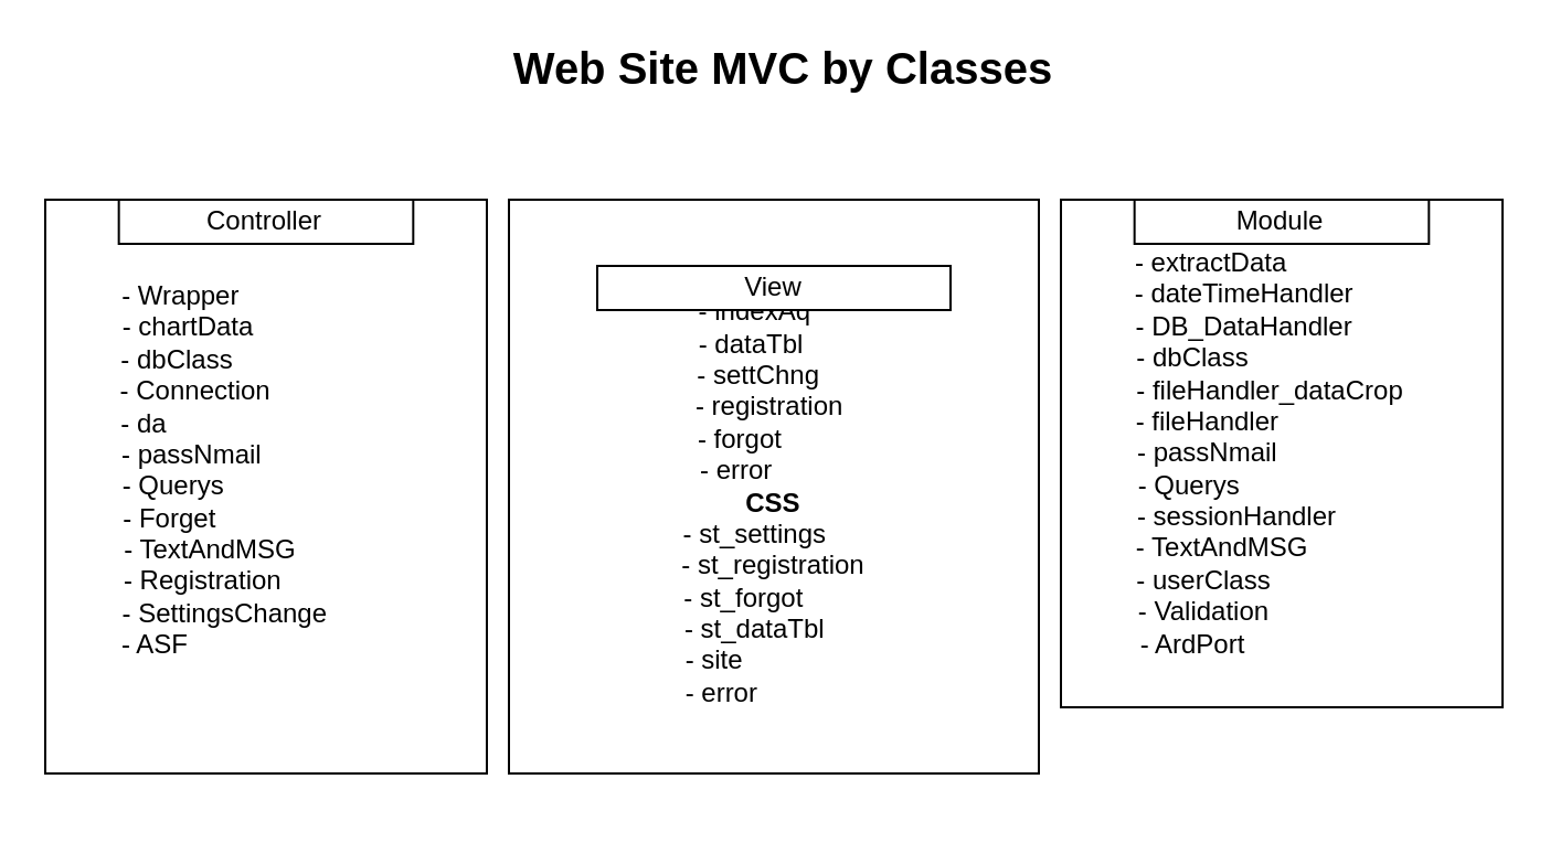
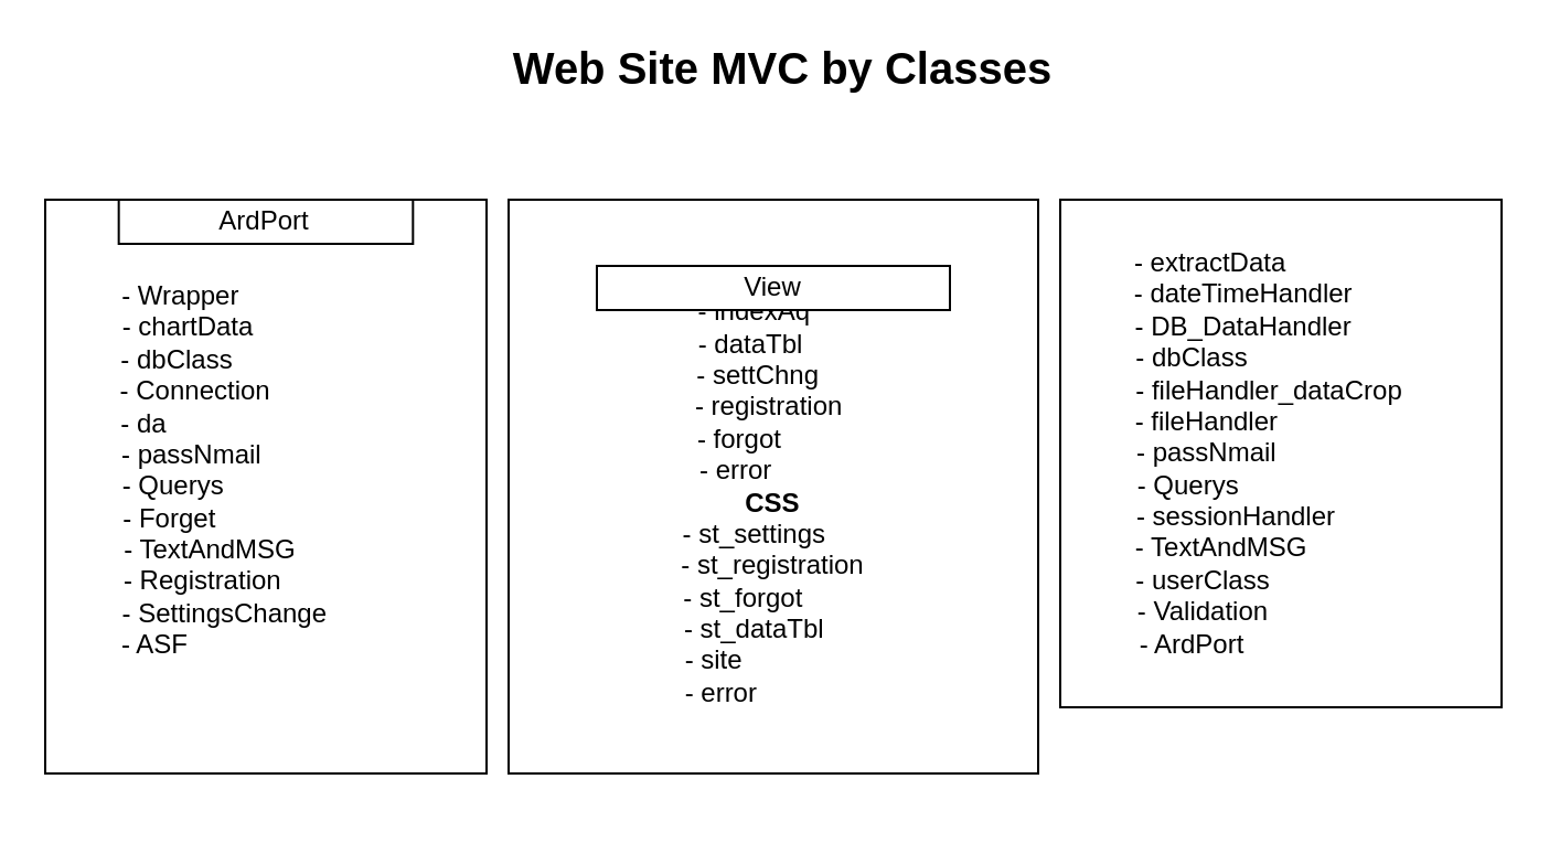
  <mxCell id="0" />
  <mxCell id="1" parent="0" />
  <mxCell id="2" value="&lt;b&gt;&lt;font style=&quot;font-size: 20px&quot;&gt;Web Site MVC by Classes&lt;/font&gt;&lt;/b&gt;" style="text;html=1;align=center;verticalAlign=middle;resizable=0;points=[];autosize=1;strokeColor=none;fillColor=none;" vertex="1" parent="1"><mxGeometry x="224" y="20" width="260" height="20" as="geometry" /></mxCell>
  <mxCell id="3" value="" style="group" vertex="1" connectable="0" parent="1"><mxGeometry x="230" y="90" width="240" height="260" as="geometry" /></mxCell>
  <mxCell id="4" value="&lt;b&gt;HTML&lt;/b&gt;&lt;br&gt;- indexAq&amp;nbsp; &amp;nbsp; &amp;nbsp;&lt;br&gt;- dataTbl&amp;nbsp; &amp;nbsp; &amp;nbsp;&amp;nbsp;&lt;br&gt;- settChng&amp;nbsp; &amp;nbsp;&amp;nbsp;&lt;br&gt;- registration&amp;nbsp;&lt;br&gt;- forgot&amp;nbsp; &amp;nbsp; &amp;nbsp; &amp;nbsp; &amp;nbsp;&lt;br&gt;- error&amp;nbsp; &amp;nbsp; &amp;nbsp; &amp;nbsp; &amp;nbsp;&amp;nbsp;&lt;br&gt;&lt;b&gt;CSS&lt;/b&gt;&lt;br&gt;-&amp;nbsp;st_settings&amp;nbsp; &amp;nbsp; &amp;nbsp;&lt;br&gt;-&amp;nbsp;st_registration&lt;br&gt;-&amp;nbsp;st_forgot&amp;nbsp; &amp;nbsp; &amp;nbsp; &amp;nbsp;&amp;nbsp;&lt;br&gt;-&amp;nbsp;st_dataTbl&amp;nbsp; &amp;nbsp; &amp;nbsp;&lt;br&gt;-&amp;nbsp;site&amp;nbsp; &amp;nbsp; &amp;nbsp; &amp;nbsp; &amp;nbsp; &amp;nbsp; &amp;nbsp; &amp;nbsp;&amp;nbsp;&lt;br&gt;-&amp;nbsp;error&amp;nbsp; &amp;nbsp; &amp;nbsp; &amp;nbsp; &amp;nbsp; &amp;nbsp; &amp;nbsp;&amp;nbsp;" style="rounded=0;whiteSpace=wrap;html=1;" vertex="1" parent="3"><mxGeometry width="240" height="260" as="geometry" /></mxCell>
  <mxCell id="5" value="View" style="rounded=0;whiteSpace=wrap;html=1;" vertex="1" parent="3"><mxGeometry x="40" y="30" width="160" height="20" as="geometry" /></mxCell>
  <mxCell id="6" value="" style="group" vertex="1" connectable="0" parent="1"><mxGeometry x="20" y="90" width="200" height="270" as="geometry" /></mxCell>
  <mxCell id="7" value="&lt;span&gt;- Wrapper&amp;nbsp; &amp;nbsp; &amp;nbsp; &amp;nbsp; &amp;nbsp; &amp;nbsp; &amp;nbsp; &amp;nbsp; &amp;nbsp; &amp;nbsp; &amp;nbsp; &amp;nbsp;&lt;/span&gt;&lt;br&gt;&lt;span&gt;- chartData&amp;nbsp; &amp;nbsp; &amp;nbsp; &amp;nbsp; &amp;nbsp; &amp;nbsp;&amp;nbsp;&amp;nbsp; &amp;nbsp; &amp;nbsp; &amp;nbsp; &amp;nbsp;&lt;/span&gt;&lt;br&gt;&lt;span&gt;-&amp;nbsp;dbClass&amp;nbsp; &amp;nbsp; &amp;nbsp; &amp;nbsp; &amp;nbsp; &amp;nbsp; &amp;nbsp; &amp;nbsp; &amp;nbsp; &amp;nbsp; &amp;nbsp; &amp;nbsp;&amp;nbsp;&lt;/span&gt;&lt;br&gt;&lt;span&gt;&amp;nbsp;-&amp;nbsp;&lt;/span&gt;Connection&amp;nbsp; &amp;nbsp; &amp;nbsp; &amp;nbsp; &amp;nbsp; &amp;nbsp; &amp;nbsp; &amp;nbsp; &amp;nbsp; &amp;nbsp;&amp;nbsp;&lt;br&gt;&lt;span&gt;- da&amp;nbsp; &amp;nbsp; &amp;nbsp; &amp;nbsp; &amp;nbsp; &amp;nbsp; &amp;nbsp;&amp;nbsp;&amp;nbsp; &amp;nbsp; &amp;nbsp; &amp;nbsp; &amp;nbsp; &amp;nbsp; &amp;nbsp; &amp;nbsp; &amp;nbsp; &amp;nbsp;&lt;/span&gt;&lt;br&gt;&lt;span&gt;- passNmail&amp;nbsp; &amp;nbsp; &amp;nbsp; &amp;nbsp; &amp;nbsp; &amp;nbsp; &amp;nbsp; &amp;nbsp; &amp;nbsp; &amp;nbsp;&amp;nbsp;&lt;/span&gt;&lt;br&gt;&lt;span&gt;- Querys&amp;nbsp; &amp;nbsp; &amp;nbsp; &amp;nbsp; &amp;nbsp; &amp;nbsp; &amp;nbsp; &amp;nbsp; &amp;nbsp; &amp;nbsp; &amp;nbsp; &amp;nbsp; &amp;nbsp;&lt;/span&gt;&lt;br&gt;&lt;span&gt;- Forget&amp;nbsp; &amp;nbsp; &amp;nbsp; &amp;nbsp; &amp;nbsp; &amp;nbsp; &amp;nbsp;&amp;nbsp;&amp;nbsp;&amp;nbsp; &amp;nbsp; &amp;nbsp; &amp;nbsp; &amp;nbsp; &amp;nbsp;&lt;/span&gt;&lt;br&gt;&lt;span&gt;- TextAndMSG&amp;nbsp; &amp;nbsp; &amp;nbsp; &amp;nbsp; &amp;nbsp; &amp;nbsp; &amp;nbsp; &amp;nbsp;&lt;/span&gt;&lt;br&gt;&lt;span&gt;- Registration&amp;nbsp; &amp;nbsp; &amp;nbsp; &amp;nbsp; &amp;nbsp; &amp;nbsp; &amp;nbsp; &amp;nbsp; &amp;nbsp;&lt;/span&gt;&lt;br&gt;&lt;span&gt;- SettingsChange&amp;nbsp; &amp;nbsp; &amp;nbsp; &amp;nbsp; &amp;nbsp; &amp;nbsp;&lt;br&gt;&lt;/span&gt;- ASF&amp;nbsp; &amp;nbsp; &amp;nbsp; &amp;nbsp; &amp;nbsp; &amp;nbsp; &amp;nbsp; &amp;nbsp; &amp;nbsp; &amp;nbsp; &amp;nbsp; &amp;nbsp;&amp;nbsp; &amp;nbsp; &amp;nbsp; &amp;nbsp;&lt;span&gt;&lt;br&gt;&amp;nbsp; &amp;nbsp; &amp;nbsp; &amp;nbsp; &amp;nbsp; &amp;nbsp; &amp;nbsp; &amp;nbsp; &amp;nbsp; &amp;nbsp; &amp;nbsp;&lt;/span&gt;" style="rounded=0;whiteSpace=wrap;html=1;" vertex="1" parent="6"><mxGeometry width="200" height="260" as="geometry" /></mxCell>
- <mxCell id="8" value="Controller" style="rounded=0;whiteSpace=wrap;html=1;" vertex="1" parent="6"><mxGeometry x="33.333" width="133.333" height="20" as="geometry" /></mxCell>
+ <mxCell id="8" value="ArdPort" style="rounded=0;whiteSpace=wrap;html=1;" vertex="1" parent="6"><mxGeometry x="33.333" width="133.333" height="20" as="geometry" /></mxCell>
  <mxCell id="9" value="M" style="group" vertex="1" connectable="0" parent="1"><mxGeometry x="480" y="90" width="200" height="230" as="geometry" /></mxCell>
  <mxCell id="10" value="- extractData&amp;nbsp; &amp;nbsp; &amp;nbsp; &amp;nbsp; &amp;nbsp; &amp;nbsp; &amp;nbsp; &amp;nbsp; &amp;nbsp; &amp;nbsp;&lt;br&gt;- dateTimeHandler&amp;nbsp; &amp;nbsp; &amp;nbsp; &amp;nbsp; &amp;nbsp;&amp;nbsp;&lt;br&gt;-&amp;nbsp;DB_DataHandler&amp;nbsp; &amp;nbsp; &amp;nbsp; &amp;nbsp; &amp;nbsp;&amp;nbsp;&lt;br&gt;-&amp;nbsp;dbClass&amp;nbsp; &amp;nbsp; &amp;nbsp; &amp;nbsp; &amp;nbsp; &amp;nbsp; &amp;nbsp; &amp;nbsp; &amp;nbsp; &amp;nbsp; &amp;nbsp; &amp;nbsp;&amp;nbsp;&lt;br&gt;&amp;nbsp;-&amp;nbsp;fileHandler_dataCrop&amp;nbsp; &amp;nbsp;&amp;nbsp;&lt;br&gt;- fileHandler&amp;nbsp; &amp;nbsp; &amp;nbsp; &amp;nbsp; &amp;nbsp; &amp;nbsp; &amp;nbsp; &amp;nbsp; &amp;nbsp; &amp;nbsp;&amp;nbsp;&lt;br&gt;- passNmail&amp;nbsp; &amp;nbsp; &amp;nbsp; &amp;nbsp; &amp;nbsp; &amp;nbsp; &amp;nbsp; &amp;nbsp; &amp;nbsp; &amp;nbsp;&amp;nbsp;&lt;br&gt;- Querys&amp;nbsp; &amp;nbsp; &amp;nbsp; &amp;nbsp; &amp;nbsp; &amp;nbsp; &amp;nbsp; &amp;nbsp; &amp;nbsp; &amp;nbsp; &amp;nbsp; &amp;nbsp; &amp;nbsp;&lt;br&gt;- sessionHandler&amp;nbsp; &amp;nbsp; &amp;nbsp; &amp;nbsp; &amp;nbsp; &amp;nbsp;&amp;nbsp;&lt;br&gt;- TextAndMSG&amp;nbsp; &amp;nbsp; &amp;nbsp; &amp;nbsp; &amp;nbsp; &amp;nbsp; &amp;nbsp; &amp;nbsp;&amp;nbsp;&lt;br&gt;- userClass&amp;nbsp; &amp;nbsp; &amp;nbsp; &amp;nbsp; &amp;nbsp; &amp;nbsp; &amp;nbsp; &amp;nbsp; &amp;nbsp; &amp;nbsp; &amp;nbsp;&lt;br&gt;&amp;nbsp;- Validation&amp;nbsp; &amp;nbsp; &amp;nbsp; &amp;nbsp; &amp;nbsp; &amp;nbsp; &amp;nbsp; &amp;nbsp; &amp;nbsp; &amp;nbsp; &amp;nbsp;&amp;nbsp;&lt;br&gt;- ArdPort&amp;nbsp; &amp;nbsp; &amp;nbsp; &amp;nbsp; &amp;nbsp; &amp;nbsp; &amp;nbsp; &amp;nbsp; &amp;nbsp; &amp;nbsp; &amp;nbsp; &amp;nbsp;&amp;nbsp;" style="rounded=0;whiteSpace=wrap;html=1;" vertex="1" parent="9"><mxGeometry width="200" height="230" as="geometry" /></mxCell>
- <mxCell id="11" value="Module" style="rounded=0;whiteSpace=wrap;html=1;" vertex="1" parent="9"><mxGeometry x="33.333" width="133.333" height="20" as="geometry" /></mxCell>
